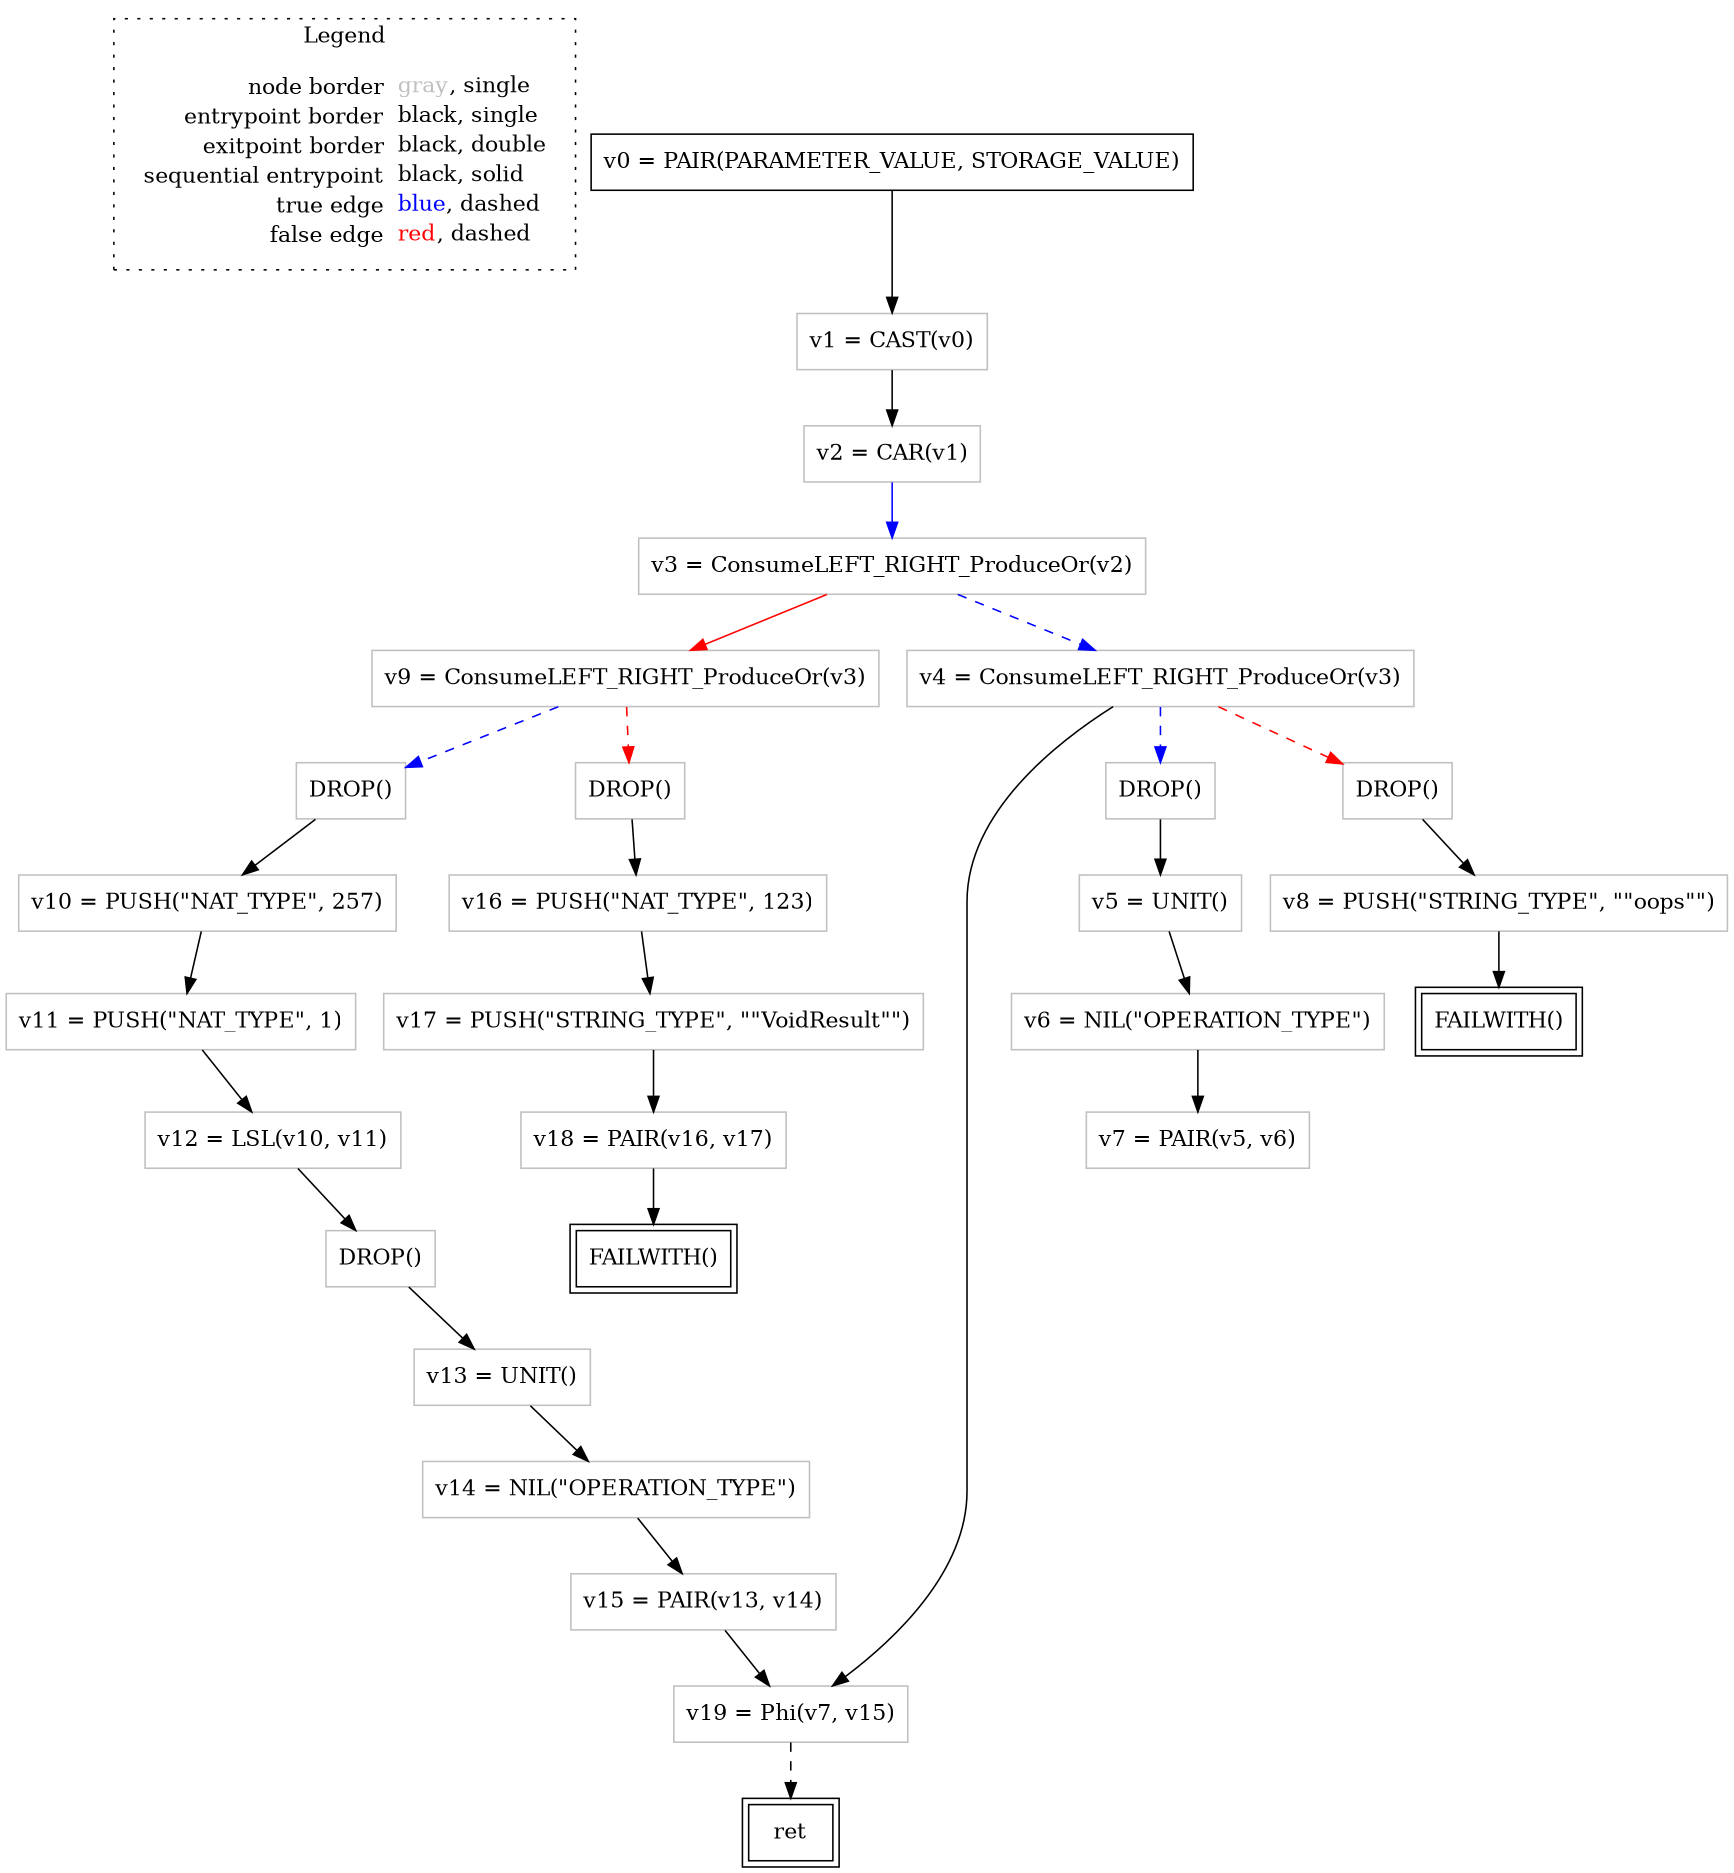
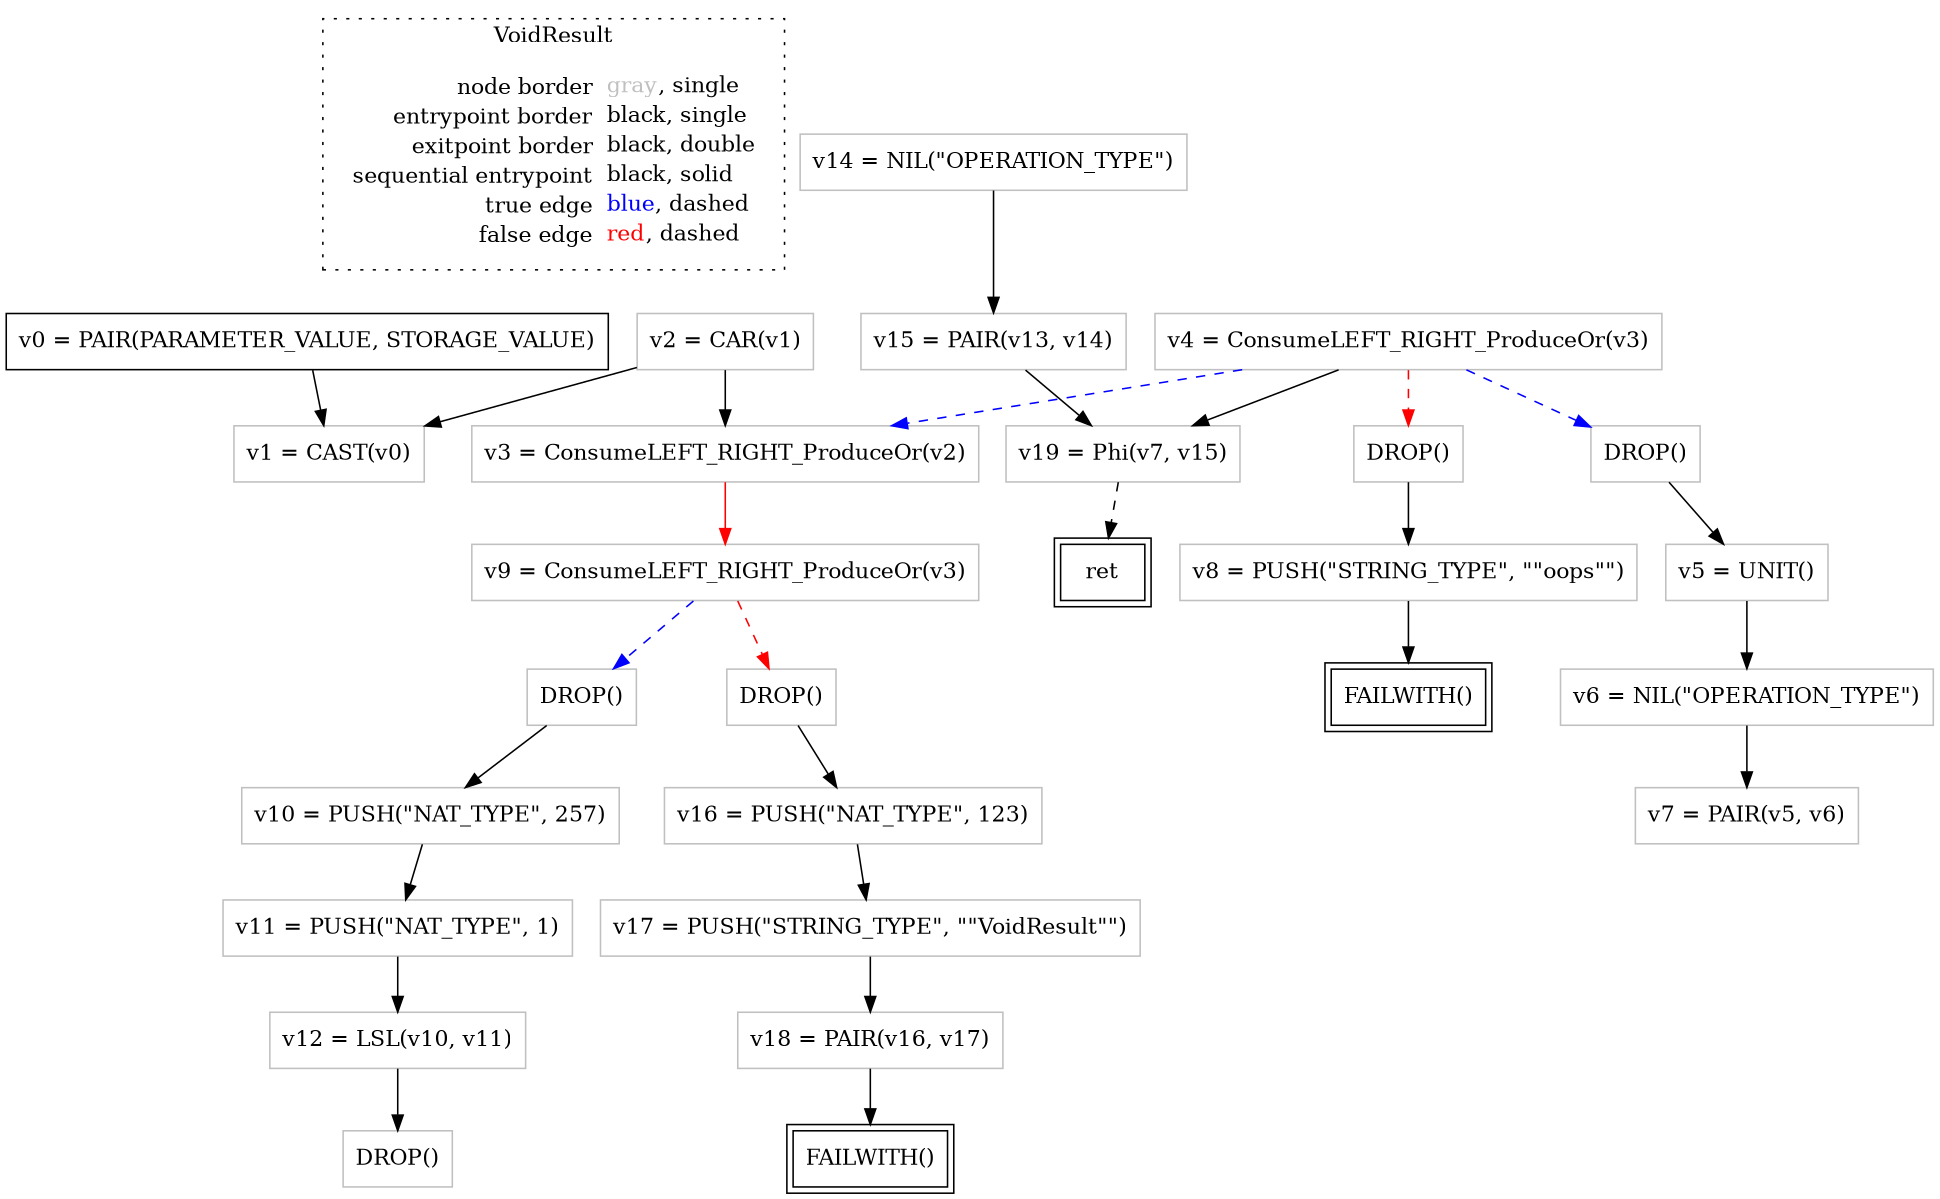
  digraph {
    node [shape=rect color=gray]
    edge [color=black]
    n1 [label=<<table border="0" cellpadding="2" cellspacing="0" cellborder="0"><tr><td align="right">node border&nbsp;</td><td align="left"><font color="gray">gray</font>, single</td></tr><tr><td align="right">entrypoint border&nbsp;</td><td align="left"><font color="black">black</font>, single</td></tr><tr><td align="right">exitpoint border&nbsp;</td><td align="left"><font color="black">black</font>, double</td></tr><tr><td align="right">sequential entrypoint&nbsp;</td><td align="left"><font color="black">black</font>, solid</td></tr><tr><td align="right">true edge&nbsp;</td><td align="left"><font color="blue">blue</font>, dashed</td></tr><tr><td align="right">false edge&nbsp;</td><td align="left"><font color="red">red</font>, dashed</td></tr></table>> shape=plaintext color=""]
    n2 [color=black label=<v0 = PAIR(PARAMETER_VALUE, STORAGE_VALUE)>]
    n3 [label=<v1 = CAST(v0)>]
    n4 [label=<v2 = CAR(v1)>]
    n5 [label=<DROP()>]
    n6 [label=<v10 = PUSH(&quot;NAT_TYPE&quot;, 257)>]
    n7 [label=<v11 = PUSH(&quot;NAT_TYPE&quot;, 1)>]
    n8 [label=<v9 = ConsumeLEFT_RIGHT_ProduceOr(v3)>]
    n9 [label=<DROP()>]
    n10 [label=<v16 = PUSH(&quot;NAT_TYPE&quot;, 123)>]
    n11 [label=<v12 = LSL(v10, v11)>]
    n12 [label=<v17 = PUSH(&quot;STRING_TYPE&quot;, &quot;&quot;VoidResult&quot;&quot;)>]
    n13 [label=<v18 = PAIR(v16, v17)>]
    n14 [color=black label=<FAILWITH()> peripheries=2]
    n15 [label=<v14 = NIL(&quot;OPERATION_TYPE&quot;)>]
    n16 [label=<v15 = PAIR(v13, v14)>]
    n17 [label=<v19 = Phi(v7, v15)>]
    n18 [label=<v4 = ConsumeLEFT_RIGHT_ProduceOr(v3)>]
    n19 [label=<DROP()>]
    n20 [label=<DROP()>]
    n21 [label=<v5 = UNIT()>]
    n22 [label=<v8 = PUSH(&quot;STRING_TYPE&quot;, &quot;&quot;oops&quot;&quot;)>]
    n23 [color=black label=<FAILWITH()> peripheries=2]
    n24 [label=<v6 = NIL(&quot;OPERATION_TYPE&quot;)>]
    n25 [label=<v7 = PAIR(v5, v6)>]
-   n26 [label=<v13 = UNIT()>]
    n27 [label=<v3 = ConsumeLEFT_RIGHT_ProduceOr(v2)>]
    n28 [color=black label=<ret> peripheries=2]
    n29 [label=<DROP()>]
    subgraph cluster_1 {
-     label=Legend
+     label=VoidResult
      style=dotted
      n1
    }
    n2 -> n3
-   n3 -> n4
-   n4 -> n27 [color=blue]
+   n4 -> n3
+   n4 -> n27
    n5 -> n6
    n6 -> n7
    n7 -> n11
    n8 -> n5 [color=blue style=dashed]
    n8 -> n9 [color=red style=dashed]
    n9 -> n10
    n10 -> n12
    n11 -> n29
    n12 -> n13
    n13 -> n14
    n15 -> n16
    n16 -> n17
    n17 -> n28 [style=dashed]
    n18 -> n17
    n18 -> n19 [color=blue style=dashed]
    n18 -> n20 [color=red style=dashed]
    n19 -> n21
    n20 -> n22
    n21 -> n24
    n22 -> n23
    n24 -> n25
-   n26 -> n15
    n27 -> n8 [color=red style=solid]
-   n27 -> n18 [color=blue style=dashed]
-   n29 -> n26
+   n18 -> n27 [color=blue style=dashed]
  }
